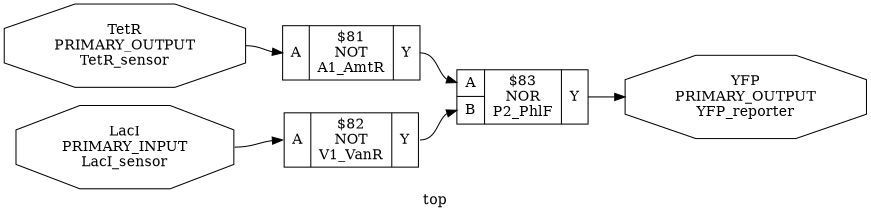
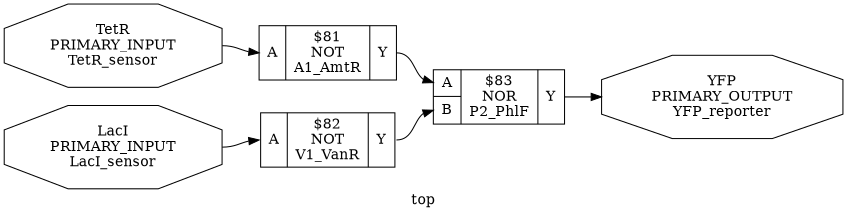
  digraph {
    label=top
    rankdir=LR
    remincross=true
    node [shape=octagon]
    edge [color=black fontcolor=black headport="p6:w" tailport="p7:e"]
    n1 [fontcolor=black label="LacI\nPRIMARY_INPUT\nLacI_sensor"]
    n2 [label="{{<p6> A}|$82\nNOT\nV1_VanR|{<p7> Y}}" shape=record]
-   n3 [fontcolor=black label="TetR\nPRIMARY_OUTPUT\nTetR_sensor"]
+   n3 [fontcolor=black label="TetR\nPRIMARY_INPUT\nTetR_sensor"]
    n4 [label="{{<p6> A}|$81\nNOT\nA1_AmtR|{<p7> Y}}" shape=record]
    n5 [fontcolor=black label="YFP\nPRIMARY_OUTPUT\nYFP_reporter"]
    n6 [label="{{<p6> A|<p10> B}|$83\nNOR\nP2_PhlF|{<p7> Y}}" shape=record]
    n1 -> n2 [tailport=e]
    n2 -> n6 [headport="p10:w"]
    n3 -> n4 [tailport=e]
    n4 -> n6
    n6 -> n5 [headport=w]
  }
